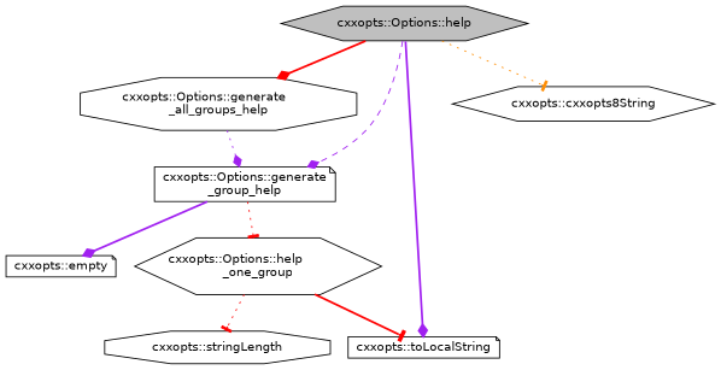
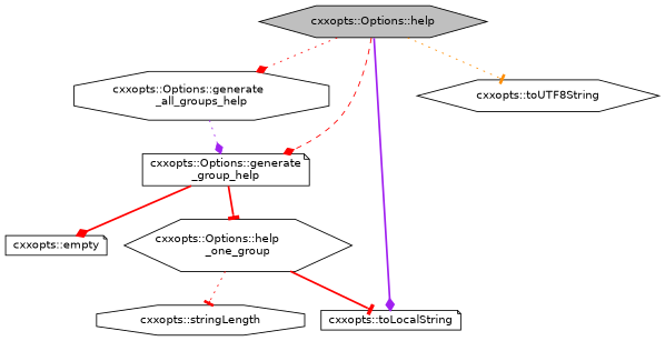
  digraph {
    rankdir=TB
    node [color=black fillcolor=white fontname=Helvetica fontsize=12 shape=hexagon style=filled]
    edge [arrowhead=diamond color=red fontname=Helvetica fontsize=12 labelfontname=Helvetica labelfontsize=12 style=bold]
    n1 [fillcolor=grey75 fontcolor=black height=0.2 label="cxxopts::Options::help" width=0.4]
    n2 [height=0.2 label="cxxopts::Options::generate\l_all_groups_help" shape=octagon width=0.4]
    n3 [height=0.2 label="cxxopts::Options::generate\l_group_help" shape=note width=0.4]
    n4 [height=0.2 label="cxxopts::toLocalString" shape=note width=0.4]
-   n5 [height=0.2 label="cxxopts::cxxopts8String" width=0.4]
+   n5 [height=0.2 label="cxxopts::toUTF8String" width=0.4]
    n6 [height=0.2 label="cxxopts::empty" shape=note width=0.4]
    n7 [height=0.2 label="cxxopts::Options::help\l_one_group" width=0.4]
    n8 [height=0.2 label="cxxopts::stringLength" shape=octagon width=0.4]
-   n1 -> n2
-   n1 -> n3 [color=purple style=dashed]
+   n1 -> n2 [style=dotted]
+   n1 -> n3 [style=dashed]
    n1 -> n4 [color=purple]
    n1 -> n5 [arrowhead=tee color=darkorange style=dotted]
    n2 -> n3 [color=purple style=dotted]
-   n3 -> n6 [color=purple]
-   n3 -> n7 [arrowhead=tee style=dotted]
+   n3 -> n6
+   n3 -> n7 [arrowhead=tee]
    n7 -> n4 [arrowhead=tee]
    n7 -> n8 [arrowhead=tee style=dotted]
  }
